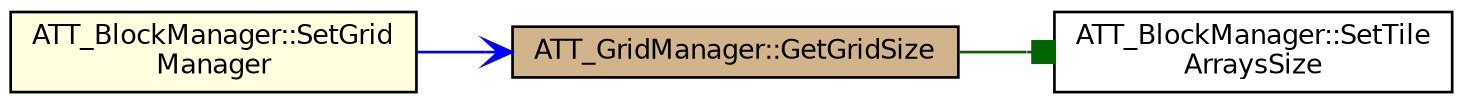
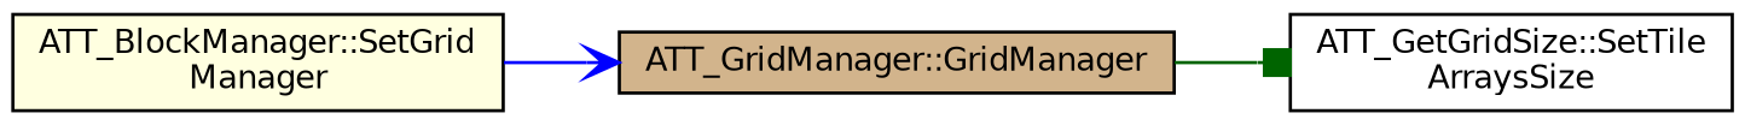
  digraph {
    rankdir=LR
    node [color=black fontname=Helvetica fontsize=10 shape=record style=filled]
    edge [fontname=Helvetica fontsize=10 labelfontname=Helvetica labelfontsize=10 style=solid]
    n1 [fillcolor=lightyellow fontcolor=black height=0.2 label="ATT_BlockManager::SetGrid\lManager" width=0.4]
-   n2 [fillcolor=tan height=0.2 label="ATT_GridManager::GetGridSize" width=0.4]
-   n3 [fillcolor=white height=0.2 label="ATT_BlockManager::SetTile\lArraysSize" width=0.4]
+   n2 [fillcolor=tan height=0.2 label="ATT_GridManager::GridManager" width=0.4]
+   n3 [fillcolor=white height=0.2 label="ATT_GetGridSize::SetTile\lArraysSize" width=0.4]
    n1 -> n2 [arrowhead=vee color=blue]
    n2 -> n3 [arrowhead=box color=darkgreen]
  }
